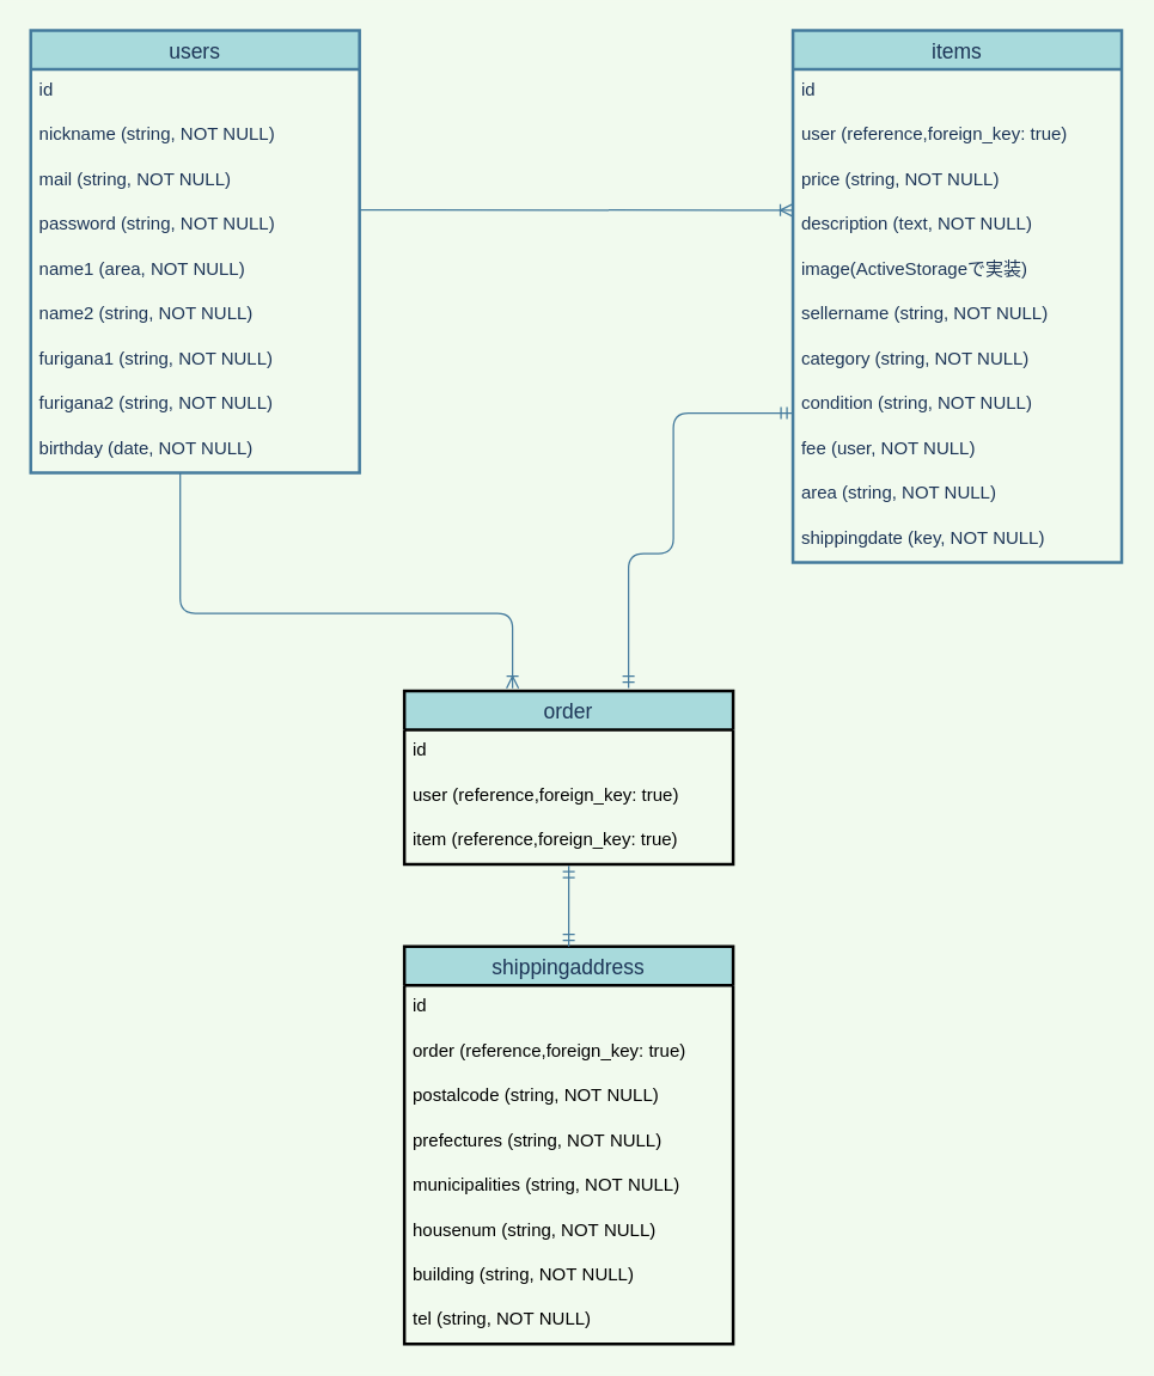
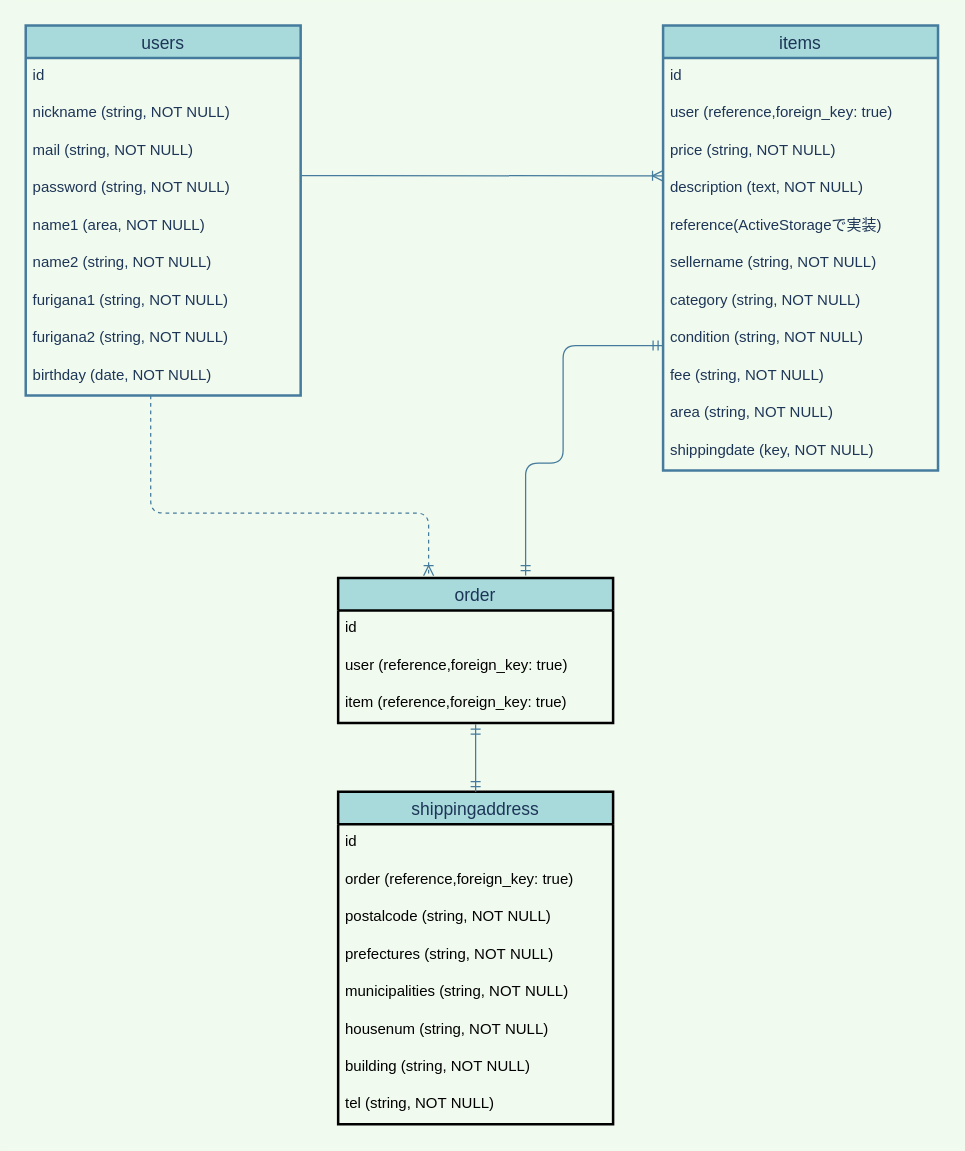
  <mxCell id="0" />
  <mxCell id="1" parent="0" />
  <mxCell id="2" value="users" style="swimlane;fontStyle=0;childLayout=stackLayout;horizontal=1;startSize=26;horizontalStack=0;resizeParent=1;resizeParentMax=0;resizeLast=0;collapsible=1;marginBottom=0;align=center;fontSize=14;fontColor=#1D3557;strokeColor=#457B9D;strokeWidth=2;fillColor=#A8DADC;" vertex="1" parent="1"><mxGeometry x="20" y="20" width="220" height="296" as="geometry"><mxRectangle x="120" y="80" width="70" height="26" as="alternateBounds" /></mxGeometry></mxCell>
  <mxCell id="3" value="id" style="text;strokeColor=none;fillColor=none;spacingLeft=4;spacingRight=4;overflow=hidden;rotatable=0;points=[[0,0.5],[1,0.5]];portConstraint=eastwest;fontSize=12;fontColor=#1D3557;" vertex="1" parent="2"><mxGeometry y="26" width="220" height="30" as="geometry" /></mxCell>
  <mxCell id="4" value="nickname (string, NOT NULL)" style="text;strokeColor=none;fillColor=none;spacingLeft=4;spacingRight=4;overflow=hidden;rotatable=0;points=[[0,0.5],[1,0.5]];portConstraint=eastwest;fontSize=12;fontColor=#1D3557;" vertex="1" parent="2"><mxGeometry y="56" width="220" height="30" as="geometry" /></mxCell>
  <mxCell id="5" value="mail (string, NOT NULL)" style="text;strokeColor=none;fillColor=none;spacingLeft=4;spacingRight=4;overflow=hidden;rotatable=0;points=[[0,0.5],[1,0.5]];portConstraint=eastwest;fontSize=12;fontColor=#1D3557;" vertex="1" parent="2"><mxGeometry y="86" width="220" height="30" as="geometry" /></mxCell>
  <mxCell id="6" value="password (string, NOT NULL)" style="text;strokeColor=none;spacingLeft=4;spacingRight=4;overflow=hidden;rotatable=0;points=[[0,0.5],[1,0.5]];portConstraint=eastwest;fontSize=12;connectable=1;fontColor=#1D3557;" vertex="1" parent="2"><mxGeometry y="116" width="220" height="30" as="geometry" /></mxCell>
  <mxCell id="7" value="name1 (area, NOT NULL)" style="text;strokeColor=none;spacingLeft=4;spacingRight=4;overflow=hidden;rotatable=0;points=[[0,0.5],[1,0.5]];portConstraint=eastwest;fontSize=12;connectable=1;fontColor=#1D3557;" vertex="1" parent="2"><mxGeometry y="146" width="220" height="30" as="geometry" /></mxCell>
  <mxCell id="8" value="name2 (string, NOT NULL)" style="text;strokeColor=none;spacingLeft=4;spacingRight=4;overflow=hidden;rotatable=0;points=[[0,0.5],[1,0.5]];portConstraint=eastwest;fontSize=12;connectable=1;fontColor=#1D3557;" vertex="1" parent="2"><mxGeometry y="176" width="220" height="30" as="geometry" /></mxCell>
  <mxCell id="9" value="furigana1 (string, NOT NULL)" style="text;strokeColor=none;spacingLeft=4;spacingRight=4;overflow=hidden;rotatable=0;points=[[0,0.5],[1,0.5]];portConstraint=eastwest;fontSize=12;connectable=1;fontColor=#1D3557;" vertex="1" parent="2"><mxGeometry y="206" width="220" height="30" as="geometry" /></mxCell>
  <mxCell id="10" value="furigana2 (string, NOT NULL)" style="text;strokeColor=none;spacingLeft=4;spacingRight=4;overflow=hidden;rotatable=0;points=[[0,0.5],[1,0.5]];portConstraint=eastwest;fontSize=12;connectable=1;fontColor=#1D3557;" vertex="1" parent="2"><mxGeometry y="236" width="220" height="30" as="geometry" /></mxCell>
  <mxCell id="11" value="birthday (date, NOT NULL)" style="text;strokeColor=none;spacingLeft=4;spacingRight=4;overflow=hidden;rotatable=0;points=[[0,0.5],[1,0.5]];portConstraint=eastwest;fontSize=12;connectable=1;fontColor=#1D3557;" vertex="1" parent="2"><mxGeometry y="266" width="220" height="30" as="geometry" /></mxCell>
  <mxCell id="12" value="items" style="swimlane;fontStyle=0;childLayout=stackLayout;horizontal=1;startSize=26;horizontalStack=0;resizeParent=1;resizeParentMax=0;resizeLast=0;collapsible=1;marginBottom=0;align=center;fontSize=14;fontColor=#1D3557;strokeColor=#457B9D;strokeWidth=2;fillColor=#A8DADC;" vertex="1" parent="1"><mxGeometry x="530" y="20" width="220" height="356" as="geometry" /></mxCell>
  <mxCell id="13" value="id" style="text;strokeColor=none;fillColor=none;spacingLeft=4;spacingRight=4;overflow=hidden;rotatable=0;points=[[0,0.5],[1,0.5]];portConstraint=eastwest;fontSize=12;fontColor=#1D3557;" vertex="1" parent="12"><mxGeometry y="26" width="220" height="30" as="geometry" /></mxCell>
  <mxCell id="14" value="user (reference,foreign_key: true)" style="text;strokeColor=none;fillColor=none;spacingLeft=4;spacingRight=4;overflow=hidden;rotatable=0;points=[[0,0.5],[1,0.5]];portConstraint=eastwest;fontSize=12;fontColor=#1D3557;" vertex="1" parent="12"><mxGeometry y="56" width="220" height="30" as="geometry" /></mxCell>
  <mxCell id="15" value="price (string, NOT NULL)" style="text;strokeColor=none;fillColor=none;spacingLeft=4;spacingRight=4;overflow=hidden;rotatable=0;points=[[0,0.5],[1,0.5]];portConstraint=eastwest;fontSize=12;fontColor=#1D3557;" vertex="1" parent="12"><mxGeometry y="86" width="220" height="30" as="geometry" /></mxCell>
  <mxCell id="16" value="description (text, NOT NULL)" style="text;strokeColor=none;fillColor=none;spacingLeft=4;spacingRight=4;overflow=hidden;rotatable=0;points=[[0,0.5],[1,0.5]];portConstraint=eastwest;fontSize=12;fontColor=#1D3557;" vertex="1" parent="12"><mxGeometry y="116" width="220" height="30" as="geometry" /></mxCell>
- <mxCell id="17" value="image(ActiveStorageで実装)" style="text;strokeColor=none;fillColor=none;spacingLeft=4;spacingRight=4;overflow=hidden;rotatable=0;points=[[0,0.5],[1,0.5]];portConstraint=eastwest;fontSize=12;fontColor=#1D3557;" vertex="1" parent="12"><mxGeometry y="146" width="220" height="30" as="geometry" /></mxCell>
+ <mxCell id="17" value="reference(ActiveStorageで実装)" style="text;strokeColor=none;fillColor=none;spacingLeft=4;spacingRight=4;overflow=hidden;rotatable=0;points=[[0,0.5],[1,0.5]];portConstraint=eastwest;fontSize=12;fontColor=#1D3557;" vertex="1" parent="12"><mxGeometry y="146" width="220" height="30" as="geometry" /></mxCell>
  <mxCell id="18" value="sellername (string, NOT NULL)" style="text;strokeColor=none;fillColor=none;spacingLeft=4;spacingRight=4;overflow=hidden;rotatable=0;points=[[0,0.5],[1,0.5]];portConstraint=eastwest;fontSize=12;fontColor=#1D3557;" vertex="1" parent="12"><mxGeometry y="176" width="220" height="30" as="geometry" /></mxCell>
  <mxCell id="19" value="category (string, NOT NULL)" style="text;strokeColor=none;fillColor=none;spacingLeft=4;spacingRight=4;overflow=hidden;rotatable=0;points=[[0,0.5],[1,0.5]];portConstraint=eastwest;fontSize=12;fontColor=#1D3557;" vertex="1" parent="12"><mxGeometry y="206" width="220" height="30" as="geometry" /></mxCell>
  <mxCell id="20" value="condition (string, NOT NULL)" style="text;strokeColor=none;fillColor=none;spacingLeft=4;spacingRight=4;overflow=hidden;rotatable=0;points=[[0,0.5],[1,0.5]];portConstraint=eastwest;fontSize=12;fontColor=#1D3557;" vertex="1" parent="12"><mxGeometry y="236" width="220" height="30" as="geometry" /></mxCell>
- <mxCell id="21" value="fee (user, NOT NULL)" style="text;strokeColor=none;fillColor=none;spacingLeft=4;spacingRight=4;overflow=hidden;rotatable=0;points=[[0,0.5],[1,0.5]];portConstraint=eastwest;fontSize=12;fontColor=#1D3557;" vertex="1" parent="12"><mxGeometry y="266" width="220" height="30" as="geometry" /></mxCell>
+ <mxCell id="21" value="fee (string, NOT NULL)" style="text;strokeColor=none;fillColor=none;spacingLeft=4;spacingRight=4;overflow=hidden;rotatable=0;points=[[0,0.5],[1,0.5]];portConstraint=eastwest;fontSize=12;fontColor=#1D3557;" vertex="1" parent="12"><mxGeometry y="266" width="220" height="30" as="geometry" /></mxCell>
  <mxCell id="22" value="area (string, NOT NULL)" style="text;strokeColor=none;fillColor=none;spacingLeft=4;spacingRight=4;overflow=hidden;rotatable=0;points=[[0,0.5],[1,0.5]];portConstraint=eastwest;fontSize=12;fontColor=#1D3557;" vertex="1" parent="12"><mxGeometry y="296" width="220" height="30" as="geometry" /></mxCell>
  <mxCell id="23" value="shippingdate (key, NOT NULL)" style="text;strokeColor=none;fillColor=none;spacingLeft=4;spacingRight=4;overflow=hidden;rotatable=0;points=[[0,0.5],[1,0.5]];portConstraint=eastwest;fontSize=12;fontColor=#1D3557;" vertex="1" parent="12"><mxGeometry y="326" width="220" height="30" as="geometry" /></mxCell>
  <mxCell id="24" value="shippingaddress" style="swimlane;fontStyle=0;childLayout=stackLayout;horizontal=1;startSize=26;horizontalStack=0;resizeParent=1;resizeParentMax=0;resizeLast=0;collapsible=1;marginBottom=0;align=center;fontSize=14;fontColor=#1D3557;strokeColor=#000000;fillColor=#A8DADC;strokeWidth=2;" vertex="1" parent="1"><mxGeometry x="270" y="633" width="220" height="266" as="geometry" /></mxCell>
  <mxCell id="25" value="id" style="text;strokeColor=none;fillColor=none;spacingLeft=4;spacingRight=4;overflow=hidden;rotatable=0;points=[[0,0.5],[1,0.5]];portConstraint=eastwest;fontSize=12;" vertex="1" parent="24"><mxGeometry y="26" width="220" height="30" as="geometry" /></mxCell>
  <mxCell id="26" value="order (reference,foreign_key: true)" style="text;strokeColor=none;fillColor=none;spacingLeft=4;spacingRight=4;overflow=hidden;rotatable=0;points=[[0,0.5],[1,0.5]];portConstraint=eastwest;fontSize=12;" vertex="1" parent="24"><mxGeometry y="56" width="220" height="30" as="geometry" /></mxCell>
  <mxCell id="27" value="postalcode (string, NOT NULL)" style="text;strokeColor=none;fillColor=none;spacingLeft=4;spacingRight=4;overflow=hidden;rotatable=0;points=[[0,0.5],[1,0.5]];portConstraint=eastwest;fontSize=12;" vertex="1" parent="24"><mxGeometry y="86" width="220" height="30" as="geometry" /></mxCell>
  <mxCell id="28" value="prefectures (string, NOT NULL)" style="text;strokeColor=none;fillColor=none;spacingLeft=4;spacingRight=4;overflow=hidden;rotatable=0;points=[[0,0.5],[1,0.5]];portConstraint=eastwest;fontSize=12;" vertex="1" parent="24"><mxGeometry y="116" width="220" height="30" as="geometry" /></mxCell>
  <mxCell id="29" value="municipalities (string, NOT NULL)" style="text;strokeColor=none;fillColor=none;spacingLeft=4;spacingRight=4;overflow=hidden;rotatable=0;points=[[0,0.5],[1,0.5]];portConstraint=eastwest;fontSize=12;" vertex="1" parent="24"><mxGeometry y="146" width="220" height="30" as="geometry" /></mxCell>
  <mxCell id="30" value="housenum (string, NOT NULL)" style="text;strokeColor=none;fillColor=none;spacingLeft=4;spacingRight=4;overflow=hidden;rotatable=0;points=[[0,0.5],[1,0.5]];portConstraint=eastwest;fontSize=12;" vertex="1" parent="24"><mxGeometry y="176" width="220" height="30" as="geometry" /></mxCell>
  <mxCell id="31" value="building (string, NOT NULL)" style="text;strokeColor=none;fillColor=none;spacingLeft=4;spacingRight=4;overflow=hidden;rotatable=0;points=[[0,0.5],[1,0.5]];portConstraint=eastwest;fontSize=12;" vertex="1" parent="24"><mxGeometry y="206" width="220" height="30" as="geometry" /></mxCell>
  <mxCell id="32" value="tel (string, NOT NULL)" style="text;strokeColor=none;fillColor=none;spacingLeft=4;spacingRight=4;overflow=hidden;rotatable=0;points=[[0,0.5],[1,0.5]];portConstraint=eastwest;fontSize=12;" vertex="1" parent="24"><mxGeometry y="236" width="220" height="30" as="geometry" /></mxCell>
  <mxCell id="33" value="order" style="swimlane;fontStyle=0;childLayout=stackLayout;horizontal=1;startSize=26;horizontalStack=0;resizeParent=1;resizeParentMax=0;resizeLast=0;collapsible=1;marginBottom=0;align=center;fontSize=14;fontColor=#1D3557;strokeColor=#000000;fillColor=#A8DADC;strokeWidth=2;" vertex="1" parent="1"><mxGeometry x="270" y="462" width="220" height="116" as="geometry" /></mxCell>
  <mxCell id="34" value="id" style="text;strokeColor=none;fillColor=none;spacingLeft=4;spacingRight=4;overflow=hidden;rotatable=0;points=[[0,0.5],[1,0.5]];portConstraint=eastwest;fontSize=12;" vertex="1" parent="33"><mxGeometry y="26" width="220" height="30" as="geometry" /></mxCell>
  <mxCell id="35" value="user (reference,foreign_key: true)" style="text;strokeColor=none;fillColor=none;spacingLeft=4;spacingRight=4;overflow=hidden;rotatable=0;points=[[0,0.5],[1,0.5]];portConstraint=eastwest;fontSize=12;" vertex="1" parent="33"><mxGeometry y="56" width="220" height="30" as="geometry" /></mxCell>
  <mxCell id="36" value="item (reference,foreign_key: true)" style="text;strokeColor=none;fillColor=none;spacingLeft=4;spacingRight=4;overflow=hidden;rotatable=0;points=[[0,0.5],[1,0.5]];portConstraint=eastwest;fontSize=12;" vertex="1" parent="33"><mxGeometry y="86" width="220" height="30" as="geometry" /></mxCell>
  <mxCell id="37" value="" style="edgeStyle=entityRelationEdgeStyle;fontSize=12;html=1;endArrow=ERoneToMany;fontColor=#1D3557;strokeColor=#457B9D;fillColor=#A8DADC;exitX=1;exitY=0.5;exitDx=0;exitDy=0;entryX=-0.002;entryY=0.174;entryDx=0;entryDy=0;entryPerimeter=0;" edge="1" parent="1"><mxGeometry width="100" height="100" relative="1" as="geometry"><mxPoint x="240" y="140" as="sourcePoint" /><mxPoint x="529.56" y="140.22" as="targetPoint" /></mxGeometry></mxCell>
  <mxCell id="38" value="" style="edgeStyle=orthogonalEdgeStyle;fontSize=12;html=1;endArrow=ERmandOne;startArrow=ERmandOne;fontColor=#1D3557;strokeColor=#457B9D;fillColor=#A8DADC;" edge="1" parent="1"><mxGeometry width="100" height="100" relative="1" as="geometry"><mxPoint x="420" y="460" as="sourcePoint" /><mxPoint x="530" y="276" as="targetPoint" /><Array as="points"><mxPoint x="420" y="460" /><mxPoint x="420" y="370" /><mxPoint x="450" y="370" /><mxPoint x="450" y="276" /></Array></mxGeometry></mxCell>
- <mxCell id="39" value="" style="edgeStyle=elbowEdgeStyle;fontSize=12;html=1;endArrow=ERoneToMany;fontColor=#1D3557;strokeColor=#457B9D;fillColor=#A8DADC;elbow=vertical;entryX=0.329;entryY=-0.016;entryDx=0;entryDy=0;entryPerimeter=0;" edge="1" parent="1" source="11" target="33"><mxGeometry width="100" height="100" relative="1" as="geometry"><mxPoint x="100" y="500" as="sourcePoint" /><mxPoint x="310" y="400" as="targetPoint" /><Array as="points"><mxPoint x="120" y="410" /><mxPoint x="230" y="420" /></Array></mxGeometry></mxCell>
+ <mxCell id="39" value="" style="edgeStyle=elbowEdgeStyle;fontSize=12;html=1;endArrow=ERoneToMany;fontColor=#1D3557;strokeColor=#457B9D;fillColor=#A8DADC;elbow=vertical;entryX=0.329;entryY=-0.016;entryDx=0;entryDy=0;entryPerimeter=0;dashed=1;" edge="1" parent="1" source="11" target="33"><mxGeometry width="100" height="100" relative="1" as="geometry"><mxPoint x="100" y="500" as="sourcePoint" /><mxPoint x="310" y="400" as="targetPoint" /><Array as="points"><mxPoint x="120" y="410" /><mxPoint x="230" y="420" /></Array></mxGeometry></mxCell>
  <mxCell id="40" value="" style="fontSize=12;html=1;endArrow=ERmandOne;startArrow=ERmandOne;fontColor=#1D3557;strokeColor=#457B9D;fillColor=#A8DADC;entryX=0.5;entryY=0;entryDx=0;entryDy=0;" edge="1" parent="1" target="24"><mxGeometry width="100" height="100" relative="1" as="geometry"><mxPoint x="380" y="579" as="sourcePoint" /><mxPoint x="420" y="381" as="targetPoint" /></mxGeometry></mxCell>
